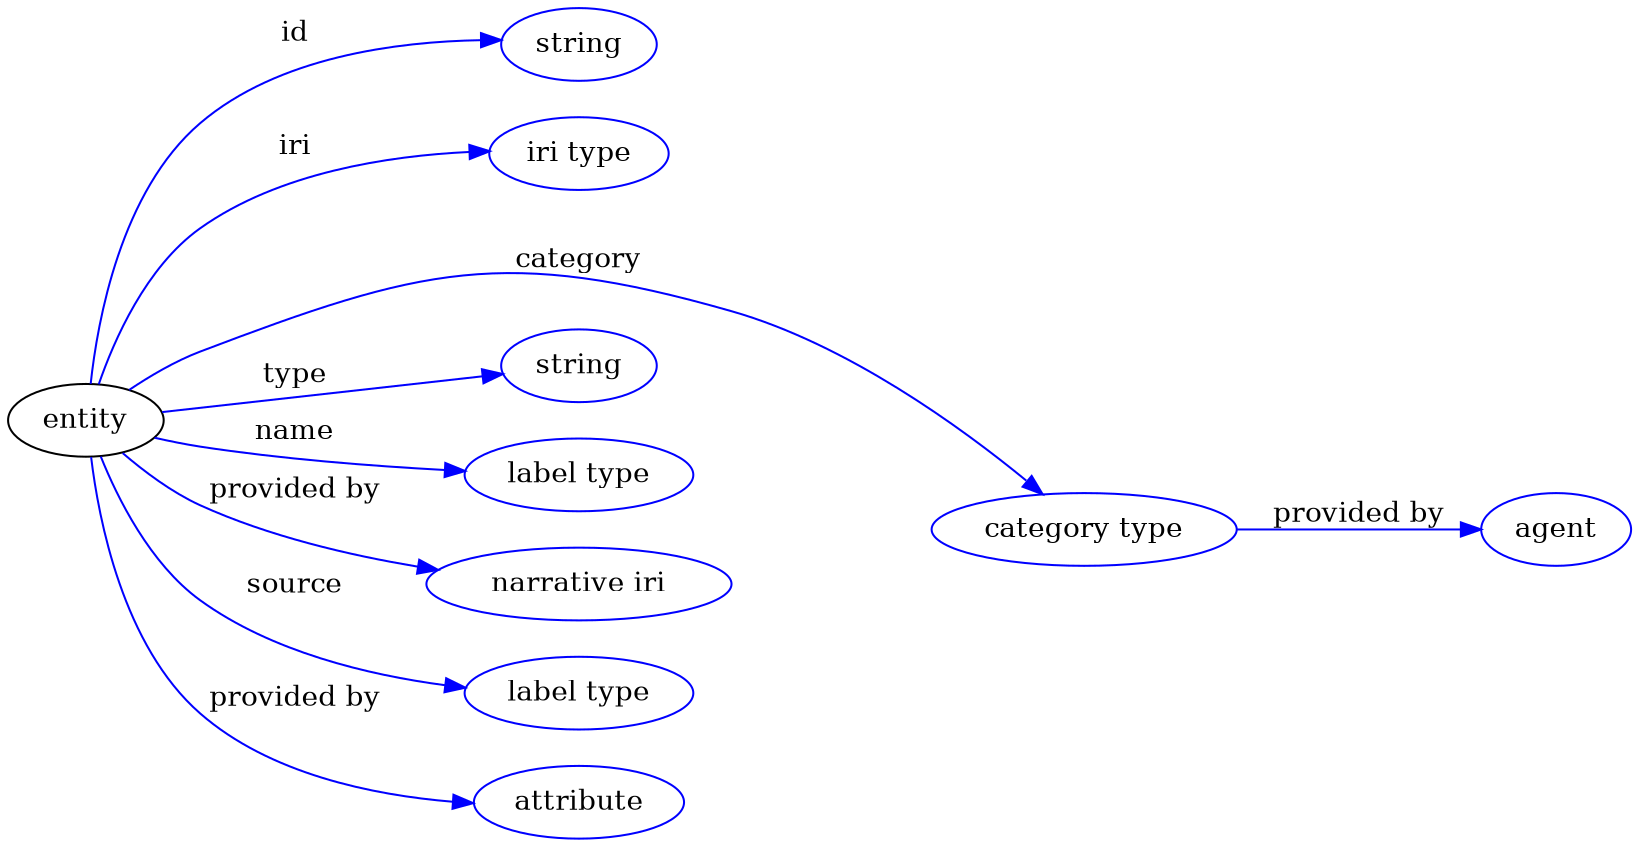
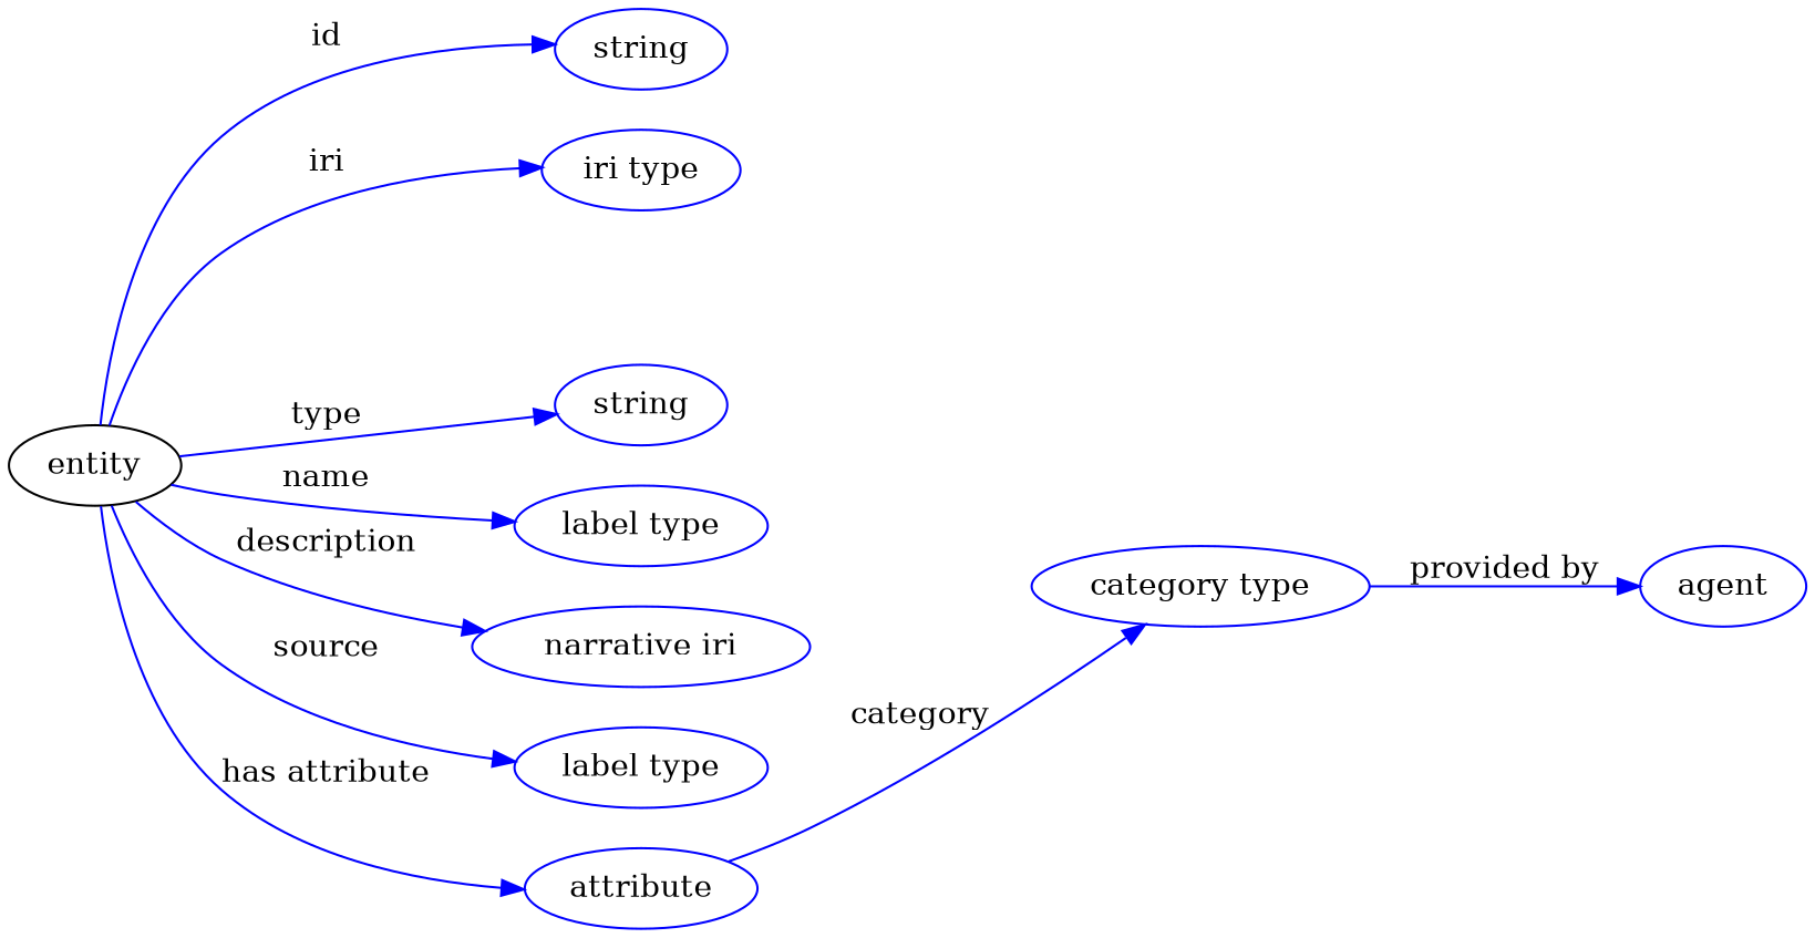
  digraph {
    rankdir=LR
    node [color=blue]
    edge [color=blue style=solid]
    n1 [height=0.5 label=entity width=1.0652 color=""]
    n2 [height=0.5 label=string width=1.0652]
    n3 [height=0.5 label="iri type" width=1.2277]
    n4 [height=0.5 label="category type" width=2.0943]
    n5 [height=0.5 label=string width=1.0652]
    n6 [height=0.5 label="label type" width=1.5707]
    n7 [height=0.5 label="narrative iri" width=2.0943]
    n8 [height=0.5 label="label type" width=1.5707]
    n9 [height=0.5 label=attribute width=1.4443]
    n10 [height=0.5 label=agent width=1.0291]
    n1 -> n2 [label=id]
    n1 -> n3 [label=iri]
-   n1 -> n4 [label=category]
+   n9 -> n4 [label=category]
    n1 -> n5 [label=type]
    n1 -> n6 [label=name]
-   n1 -> n7 [label="provided by"]
+   n1 -> n7 [label=description]
    n1 -> n8 [label=source]
-   n1 -> n9 [label="provided by"]
+   n1 -> n9 [label="has attribute"]
    n4 -> n10 [label="provided by"]
  }
